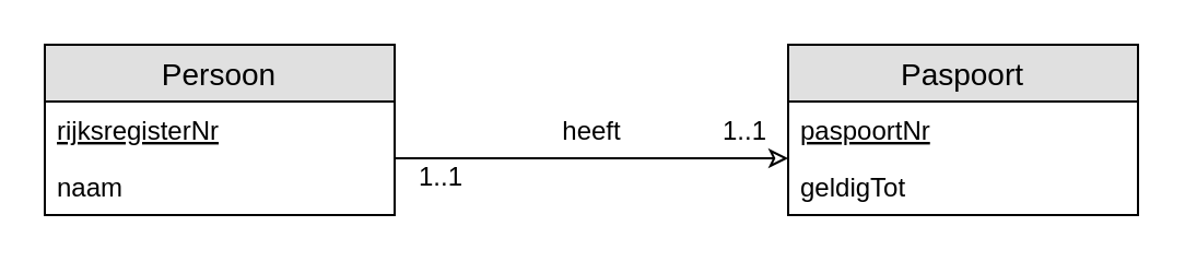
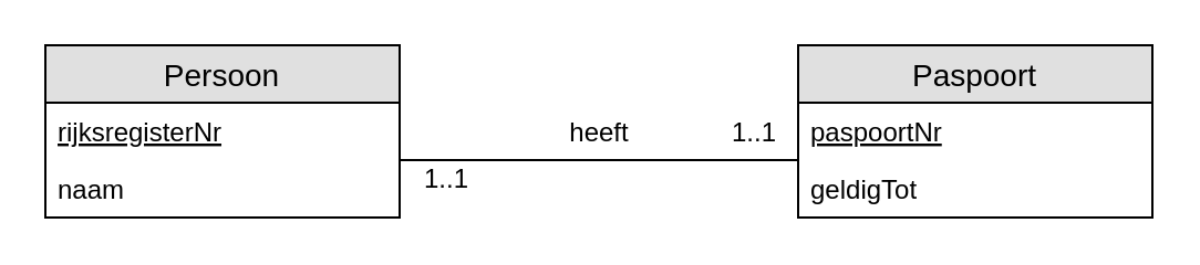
  <mxCell id="0" />
  <mxCell id="1" parent="0" />
- <mxCell id="2" style="edgeStyle=orthogonalEdgeStyle;rounded=0;orthogonalLoop=1;jettySize=auto;html=1;endArrow=classic;endFill=0;" parent="1" source="6" target="9" edge="1"><mxGeometry relative="1" as="geometry"><Array as="points"><mxPoint x="330" y="72" /><mxPoint x="330" y="72" /></Array></mxGeometry></mxCell>
+ <mxCell id="2" style="edgeStyle=orthogonalEdgeStyle;rounded=0;orthogonalLoop=1;jettySize=auto;html=1;endArrow=none;endFill=0;" parent="1" source="6" target="9" edge="1"><mxGeometry relative="1" as="geometry"><Array as="points"><mxPoint x="330" y="72" /><mxPoint x="330" y="72" /></Array></mxGeometry></mxCell>
  <mxCell id="3" value="heeft" style="text;html=1;resizable=0;points=[];align=center;verticalAlign=middle;labelBackgroundColor=#ffffff;" parent="2" vertex="1" connectable="0"><mxGeometry x="-0.173" relative="1" as="geometry"><mxPoint x="15.5" y="-13" as="offset" /></mxGeometry></mxCell>
  <mxCell id="4" value="1..1" style="text;html=1;resizable=0;points=[];align=center;verticalAlign=middle;labelBackgroundColor=#ffffff;" parent="2" vertex="1" connectable="0"><mxGeometry x="0.849" y="1" relative="1" as="geometry"><mxPoint x="-6.5" y="-12" as="offset" /></mxGeometry></mxCell>
  <mxCell id="5" value="1..1" style="text;html=1;resizable=0;points=[];align=center;verticalAlign=middle;labelBackgroundColor=#ffffff;fontColor=#000000;" parent="2" vertex="1" connectable="0"><mxGeometry x="-0.833" y="1" relative="1" as="geometry"><mxPoint x="5" y="9" as="offset" /></mxGeometry></mxCell>
  <mxCell id="6" value="Persoon" style="swimlane;fontStyle=0;childLayout=stackLayout;horizontal=1;startSize=26;fillColor=#e0e0e0;horizontalStack=0;resizeParent=1;resizeParentMax=0;resizeLast=0;collapsible=1;marginBottom=0;swimlaneFillColor=#ffffff;align=center;fontSize=14;" parent="1" vertex="1"><mxGeometry x="20" y="20" width="160" height="78" as="geometry" /></mxCell>
  <mxCell id="7" value="rijksregisterNr" style="text;strokeColor=none;fillColor=none;spacingLeft=4;spacingRight=4;overflow=hidden;rotatable=0;points=[[0,0.5],[1,0.5]];portConstraint=eastwest;fontSize=12;fontStyle=4" parent="6" vertex="1"><mxGeometry y="26" width="160" height="26" as="geometry" /></mxCell>
  <mxCell id="8" value="naam" style="text;strokeColor=none;fillColor=none;spacingLeft=4;spacingRight=4;overflow=hidden;rotatable=0;points=[[0,0.5],[1,0.5]];portConstraint=eastwest;fontSize=12;" parent="6" vertex="1"><mxGeometry y="52" width="160" height="26" as="geometry" /></mxCell>
  <mxCell id="9" value="Paspoort" style="swimlane;fontStyle=0;childLayout=stackLayout;horizontal=1;startSize=26;fillColor=#e0e0e0;horizontalStack=0;resizeParent=1;resizeParentMax=0;resizeLast=0;collapsible=1;marginBottom=0;swimlaneFillColor=#ffffff;align=center;fontSize=14;" parent="1" vertex="1"><mxGeometry x="360" y="20" width="160" height="78" as="geometry" /></mxCell>
  <mxCell id="10" value="paspoortNr" style="text;strokeColor=none;fillColor=none;spacingLeft=4;spacingRight=4;overflow=hidden;rotatable=0;points=[[0,0.5],[1,0.5]];portConstraint=eastwest;fontSize=12;fontStyle=4" parent="9" vertex="1"><mxGeometry y="26" width="160" height="26" as="geometry" /></mxCell>
  <mxCell id="11" value="geldigTot" style="text;strokeColor=none;fillColor=none;spacingLeft=4;spacingRight=4;overflow=hidden;rotatable=0;points=[[0,0.5],[1,0.5]];portConstraint=eastwest;fontSize=12;" parent="9" vertex="1"><mxGeometry y="52" width="160" height="26" as="geometry" /></mxCell>
